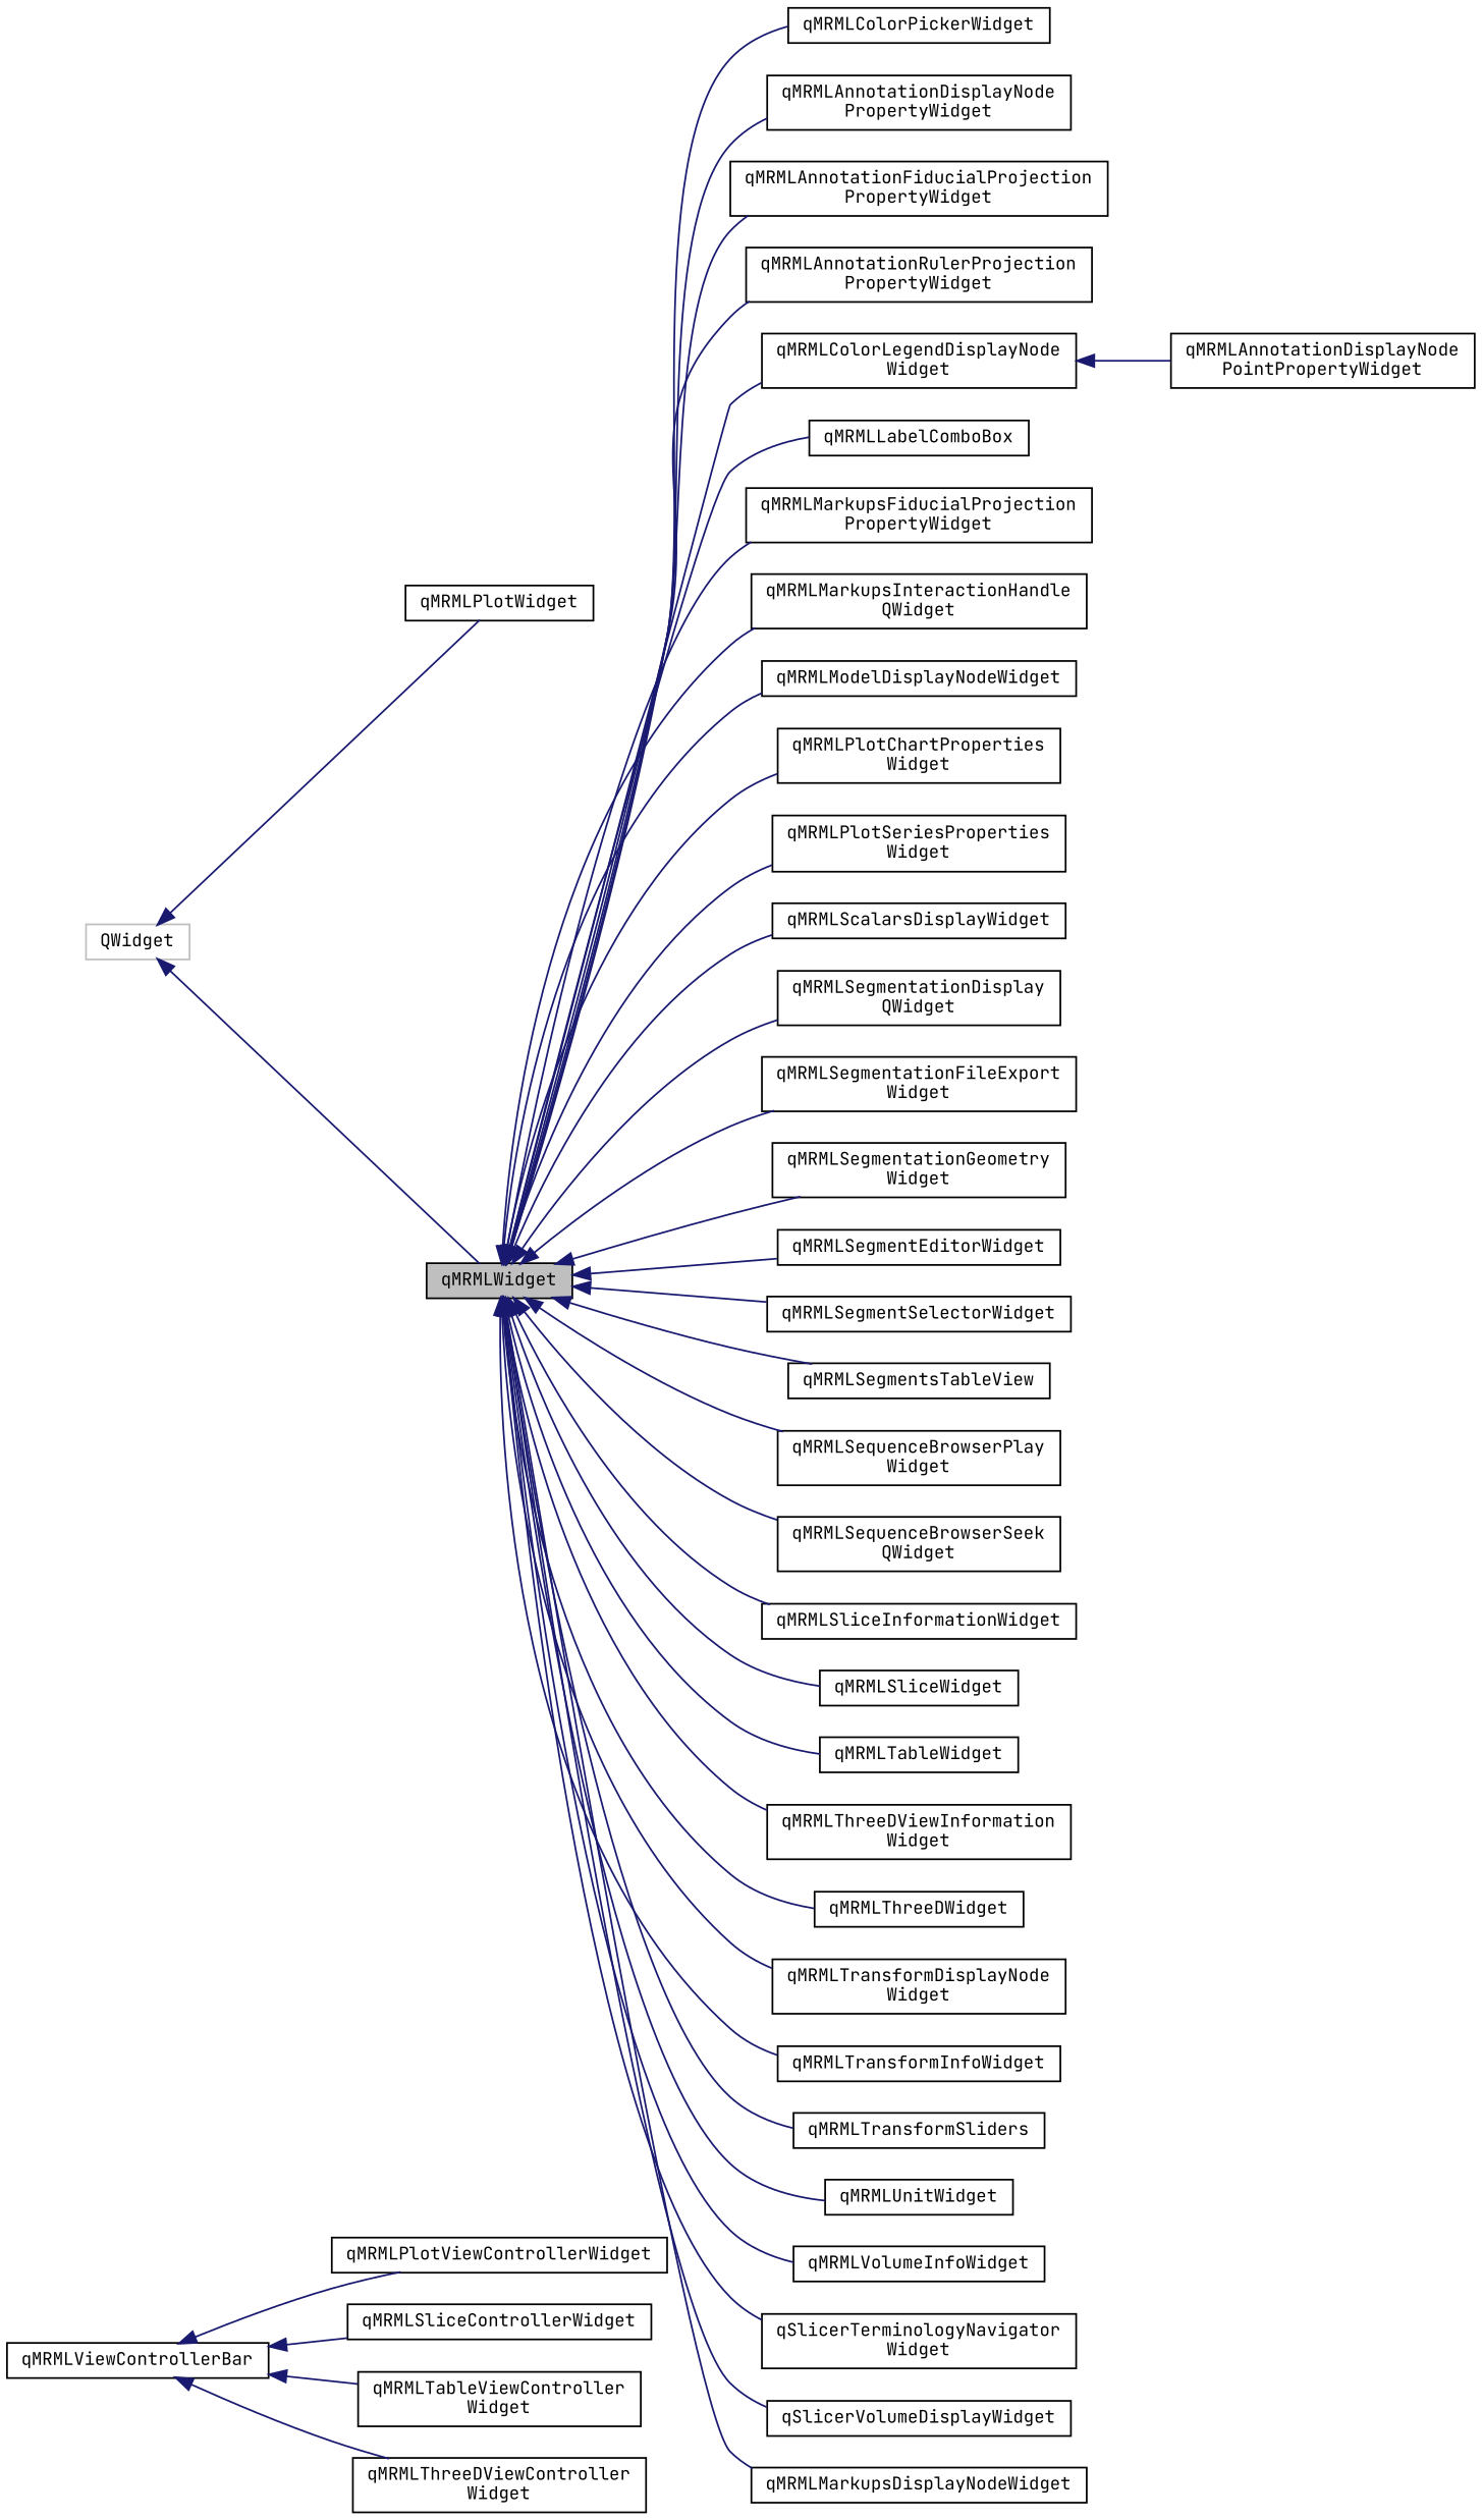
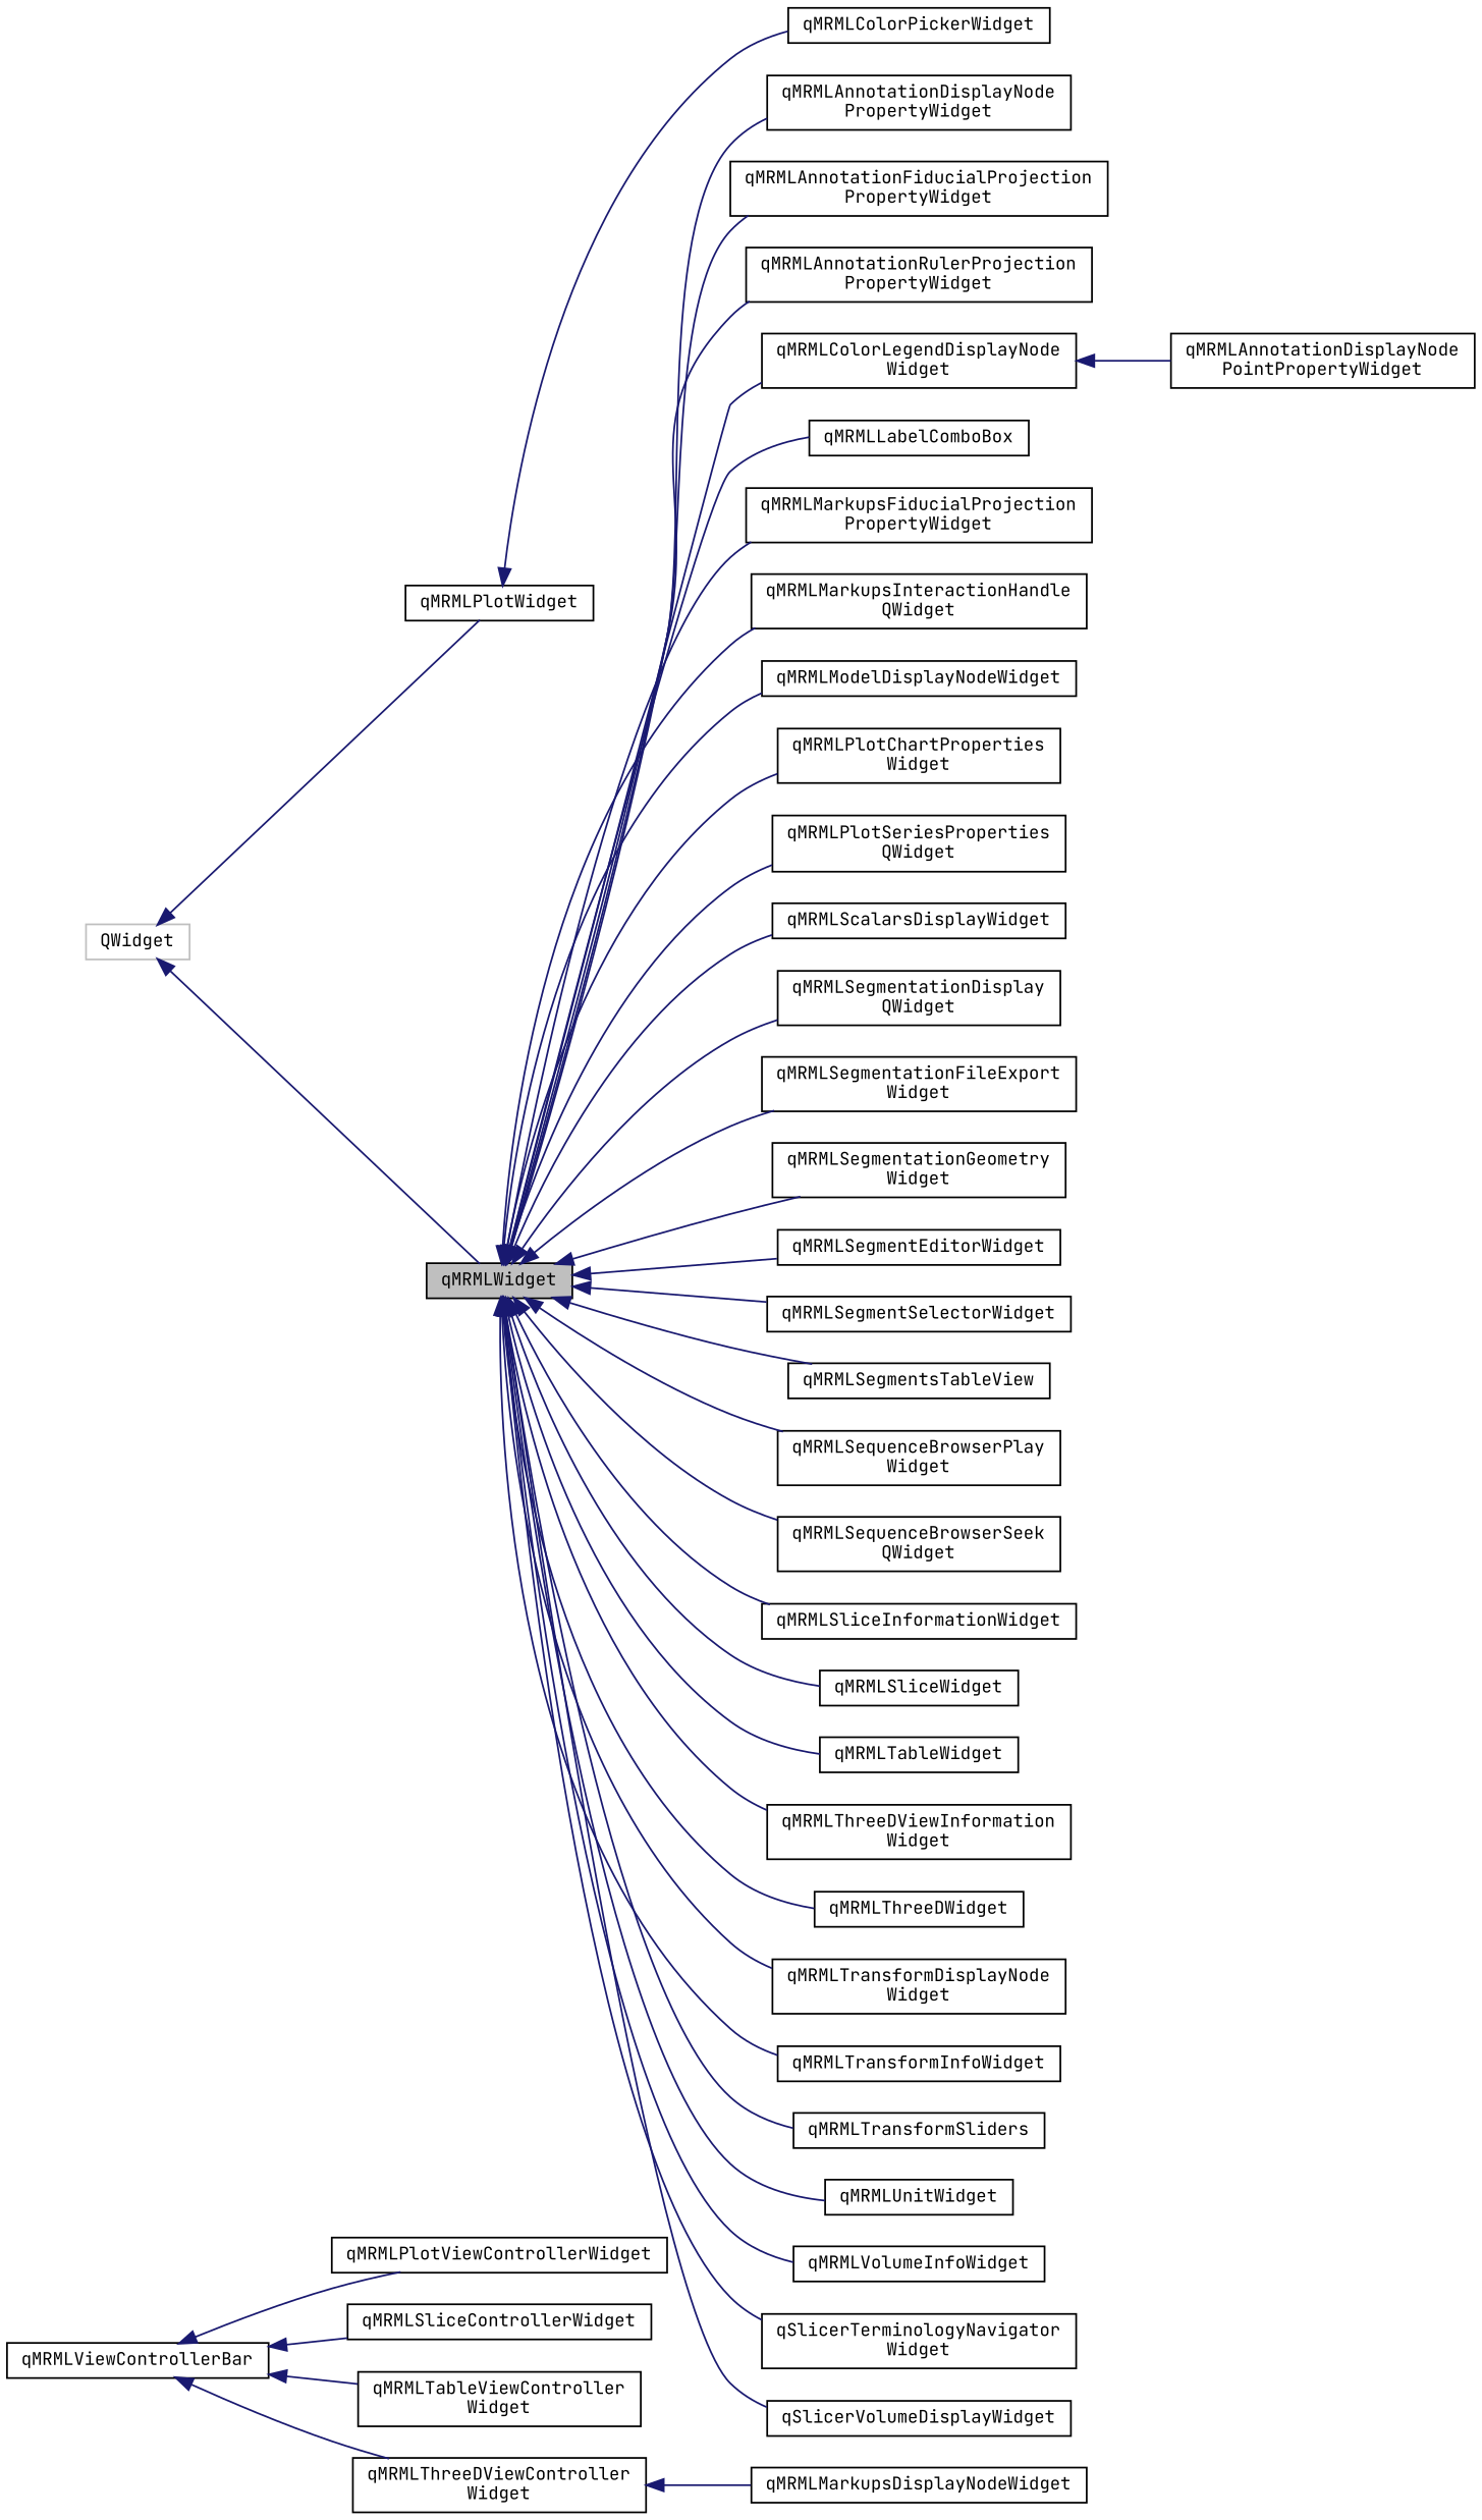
  digraph {
    fontname="JetBrains Mono"
    rankdir=LR
    node [color=black fontname="JetBrains Mono" fontsize=10 shape=record]
    edge [color=midnightblue dir=back fontname="JetBrains Mono" fontsize=10 labelfontname=Helvetica labelfontsize=10 style=solid]
    n1 [fillcolor=grey75 fontcolor=black height=0.2 label=qMRMLWidget style=filled width=0.4]
    n2 [height=0.2 label="qMRMLAnnotationDisplayNode\lPropertyWidget" width=0.4]
    n3 [height=0.2 label="qMRMLAnnotationFiducialProjection\lPropertyWidget" width=0.4]
    n4 [height=0.2 label="qMRMLAnnotationRulerProjection\lPropertyWidget" width=0.4]
    n5 [height=0.2 label="qMRMLColorLegendDisplayNode\lWidget" width=0.4]
    n6 [height=0.2 label=qMRMLColorPickerWidget width=0.4]
    n7 [height=0.2 label=qMRMLLabelComboBox width=0.4]
    n8 [height=0.2 label=qMRMLMarkupsDisplayNodeWidget width=0.4]
    n9 [height=0.2 label="qMRMLMarkupsFiducialProjection\lPropertyWidget" width=0.4]
    n10 [height=0.2 label="qMRMLMarkupsInteractionHandle\lQWidget" width=0.4]
    n11 [height=0.2 label=qMRMLModelDisplayNodeWidget width=0.4]
    n12 [height=0.2 label="qMRMLPlotChartProperties\lWidget" width=0.4]
-   n13 [height=0.2 label="qMRMLPlotSeriesProperties\lWidget" width=0.4]
+   n13 [height=0.2 label="qMRMLPlotSeriesProperties\lQWidget" width=0.4]
    n14 [height=0.2 label=qMRMLScalarsDisplayWidget width=0.4]
    n15 [height=0.2 label="qMRMLSegmentationDisplay\lQWidget" width=0.4]
    n16 [height=0.2 label="qMRMLSegmentationFileExport\lWidget" width=0.4]
    n17 [height=0.2 label="qMRMLSegmentationGeometry\lWidget" width=0.4]
    n18 [height=0.2 label=qMRMLSegmentEditorWidget width=0.4]
    n19 [height=0.2 label=qMRMLSegmentSelectorWidget width=0.4]
    n20 [height=0.2 label=qMRMLSegmentsTableView width=0.4]
    n21 [height=0.2 label="qMRMLSequenceBrowserPlay\lWidget" width=0.4]
    n22 [height=0.2 label="qMRMLSequenceBrowserSeek\lQWidget" width=0.4]
    n23 [height=0.2 label=qMRMLSliceInformationWidget width=0.4]
    n24 [height=0.2 label=qMRMLSliceWidget width=0.4]
    n25 [height=0.2 label=qMRMLTableWidget width=0.4]
    n26 [height=0.2 label="qMRMLThreeDViewInformation\lWidget" width=0.4]
    n27 [height=0.2 label=qMRMLThreeDWidget width=0.4]
    n28 [height=0.2 label="qMRMLTransformDisplayNode\lWidget" width=0.4]
    n29 [height=0.2 label=qMRMLTransformInfoWidget width=0.4]
    n30 [height=0.2 label=qMRMLTransformSliders width=0.4]
    n31 [height=0.2 label=qMRMLUnitWidget width=0.4]
    n32 [height=0.2 label=qMRMLVolumeInfoWidget width=0.4]
    n33 [height=0.2 label="qSlicerTerminologyNavigator\lWidget" width=0.4]
    n34 [height=0.2 label=qSlicerVolumeDisplayWidget width=0.4]
    n35 [height=0.2 label="qMRMLAnnotationDisplayNode\lPointPropertyWidget" width=0.4]
    n36 [height=0.2 label=qMRMLPlotWidget width=0.4]
    n37 [height=0.2 label=qMRMLViewControllerBar width=0.4]
    n38 [height=0.2 label=qMRMLPlotViewControllerWidget width=0.4]
    n39 [height=0.2 label=qMRMLSliceControllerWidget width=0.4]
    n40 [height=0.2 label="qMRMLTableViewController\lWidget" width=0.4]
    n41 [height=0.2 label="qMRMLThreeDViewController\lWidget" width=0.4]
    n42 [color=grey75 height=0.2 label=QWidget width=0.4]
    n1 -> n2
    n1 -> n3
    n1 -> n4
    n1 -> n5
-   n1 -> n6
+   n36 -> n6
    n1 -> n7
-   n1 -> n8
+   n41 -> n8
    n1 -> n9
    n1 -> n10
    n1 -> n11
    n1 -> n12
    n1 -> n13
    n1 -> n14
    n1 -> n15
    n1 -> n16
    n1 -> n17
    n1 -> n18
    n1 -> n19
    n1 -> n20
    n1 -> n21
    n1 -> n22
    n1 -> n23
    n1 -> n24
    n1 -> n25
    n1 -> n26
    n1 -> n27
    n1 -> n28
    n1 -> n29
    n1 -> n30
    n1 -> n31
    n1 -> n32
    n1 -> n33
    n1 -> n34
    n5 -> n35
    n37 -> n38
    n37 -> n39
    n37 -> n40
    n37 -> n41
    n42 -> n1
    n42 -> n36
  }
